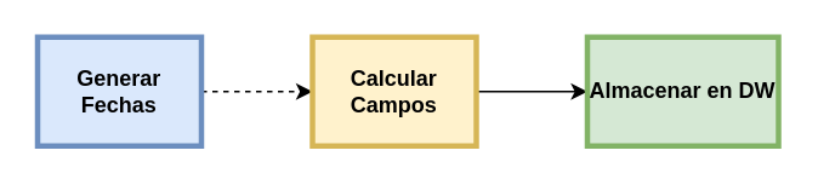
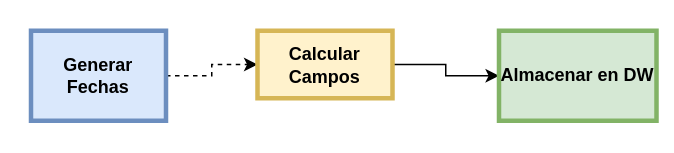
  <mxCell id="0" />
  <mxCell id="1" parent="0" />
  <mxCell id="2" style="edgeStyle=orthogonalEdgeStyle;rounded=0;orthogonalLoop=1;jettySize=auto;html=1;exitX=1;exitY=0.5;exitDx=0;exitDy=0;entryX=0;entryY=0.5;entryDx=0;entryDy=0;dashed=1;" parent="1" source="3" target="5" edge="1"><mxGeometry relative="1" as="geometry" /></mxCell>
  <mxCell id="3" value="Generar Fechas" style="whiteSpace=wrap;align=center;verticalAlign=middle;fontStyle=1;strokeWidth=3;fillColor=#dae8fc;strokeColor=#6c8ebf;" parent="1" vertex="1"><mxGeometry x="20" y="20" width="90" height="60" as="geometry" /></mxCell>
  <mxCell id="4" style="edgeStyle=orthogonalEdgeStyle;rounded=0;orthogonalLoop=1;jettySize=auto;html=1;exitX=1;exitY=0.5;exitDx=0;exitDy=0;entryX=0;entryY=0.5;entryDx=0;entryDy=0;" parent="1" source="5" target="6" edge="1"><mxGeometry relative="1" as="geometry" /></mxCell>
- <mxCell id="5" value="Calcular Campos" style="whiteSpace=wrap;align=center;verticalAlign=middle;fontStyle=1;strokeWidth=3;fillColor=#fff2cc;strokeColor=#d6b656;" parent="1" vertex="1"><mxGeometry x="171" y="20" width="90" height="60" as="geometry" /></mxCell>
- <mxCell id="6" value="Almacenar en DW" style="whiteSpace=wrap;align=center;verticalAlign=middle;fontStyle=1;strokeWidth=3;fillColor=#d5e8d4;strokeColor=#82b366;" parent="1" vertex="1"><mxGeometry x="322" y="20" width="105" height="60" as="geometry" /></mxCell>
+ <mxCell id="5" value="Calcular Campos" style="whiteSpace=wrap;align=center;verticalAlign=middle;fontStyle=1;strokeWidth=3;fillColor=#fff2cc;strokeColor=#d6b656;" parent="1" vertex="1"><mxGeometry x="171" y="20" width="90" height="45" as="geometry" /></mxCell>
+ <mxCell id="6" value="Almacenar en DW" style="whiteSpace=wrap;align=center;verticalAlign=middle;fontStyle=1;strokeWidth=3;fillColor=#d5e8d4;strokeColor=#82b366;" parent="1" vertex="1"><mxGeometry x="332" y="20" width="105" height="60" as="geometry" /></mxCell>
